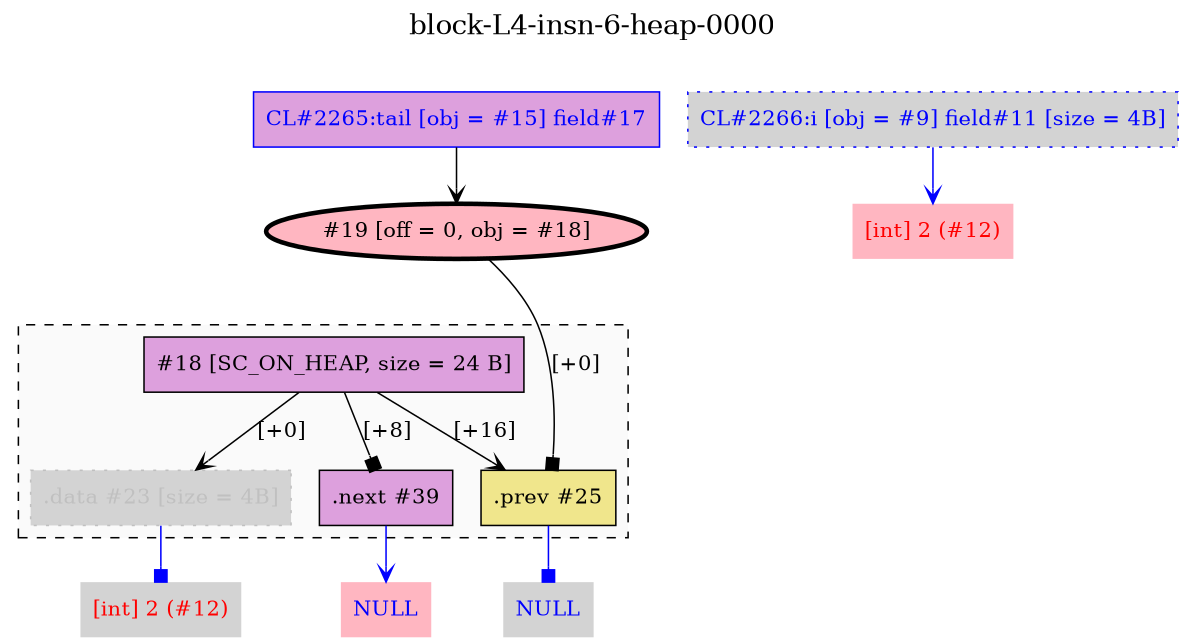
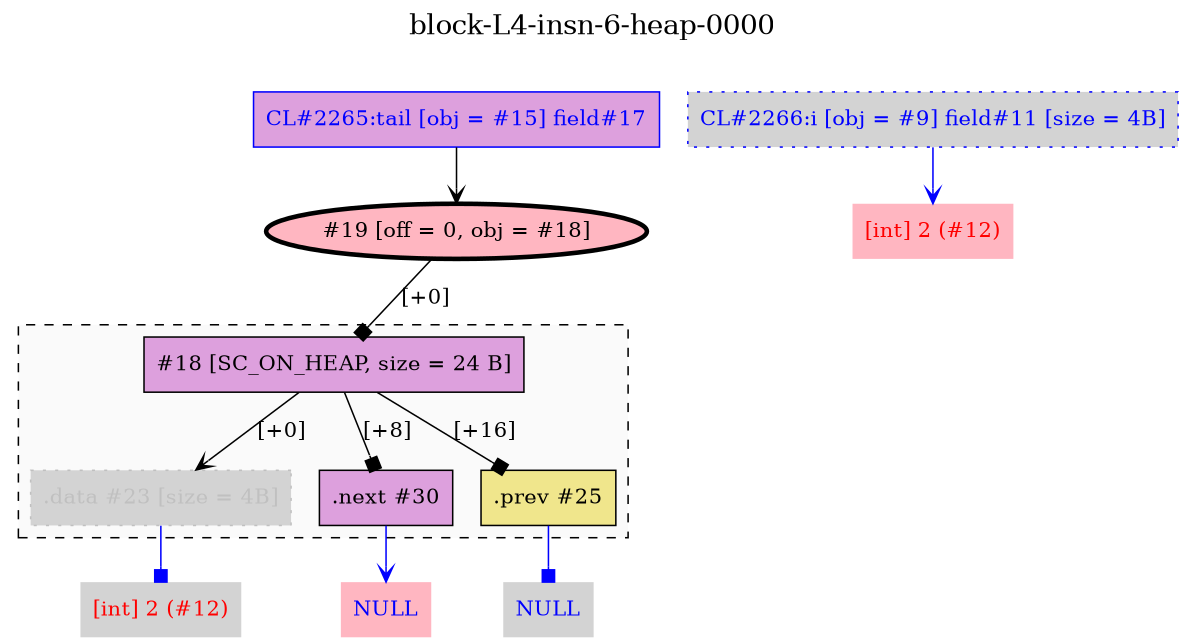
  digraph {
    clusterrank=local
    label=<<FONT POINT-SIZE="18">block-L4-insn-6-heap-0000</FONT>>
    labelloc=t
    node [fillcolor=lightgrey fontcolor=black shape=box style=filled]
    edge [arrowhead=vee color=black fontcolor=blue]
    n1 [color=black fillcolor=plum label="#18 [SC_ON_HEAP, size = 24 B]"]
    n2 [color=gray fontcolor=gray label=".data #23 [size = 4B]" style="dotted,filled"]
-   n3 [color=black fillcolor=plum label=".next #39"]
+   n3 [color=black fillcolor=plum label=".next #30"]
    n4 [color=black fillcolor=khaki label=".prev #25"]
    n5 [fontcolor=red label="[int] 2 (#12)" shape=plaintext]
    n6 [fillcolor=lightpink fontcolor=blue label=NULL shape=plaintext]
    n7 [fontcolor=blue label=NULL shape=plaintext]
    n8 [color=blue fontcolor=blue label="CL#2266:i [obj = #9] field#11 [size = 4B]" style="dotted,filled"]
    n9 [fillcolor=lightpink fontcolor=red label="[int] 2 (#12)" shape=plaintext]
    n10 [color=blue fillcolor=plum fontcolor=blue label="CL#2265:tail [obj = #15] field#17"]
    n11 [fillcolor=lightpink label="#19 [off = 0, obj = #18]" penwidth=3 shape=ellipse]
    subgraph cluster_1 {
      bgcolor=gray98
      color=black
      fontcolor=black
      label=""
      penwidth=1.0
      rank=same
      style=dashed
      n1
      n2
      n3
      n4
    }
    n1 -> n2 [fontcolor=black label="[+0]"]
    n1 -> n3 [arrowhead=box fontcolor=black label="[+8]"]
-   n1 -> n4 [fontcolor=black label="[+16]"]
+   n1 -> n4 [arrowhead=box fontcolor=black label="[+16]"]
    n2 -> n5 [arrowhead=box color=blue]
    n3 -> n6 [color=blue]
    n4 -> n7 [arrowhead=box color=blue]
    n8 -> n9 [color=blue]
    n10 -> n11
-   n11 -> n4 [arrowhead=box fontcolor=black label="[+0]"]
+   n11 -> n1 [arrowhead=box fontcolor=black label="[+0]"]
  }
